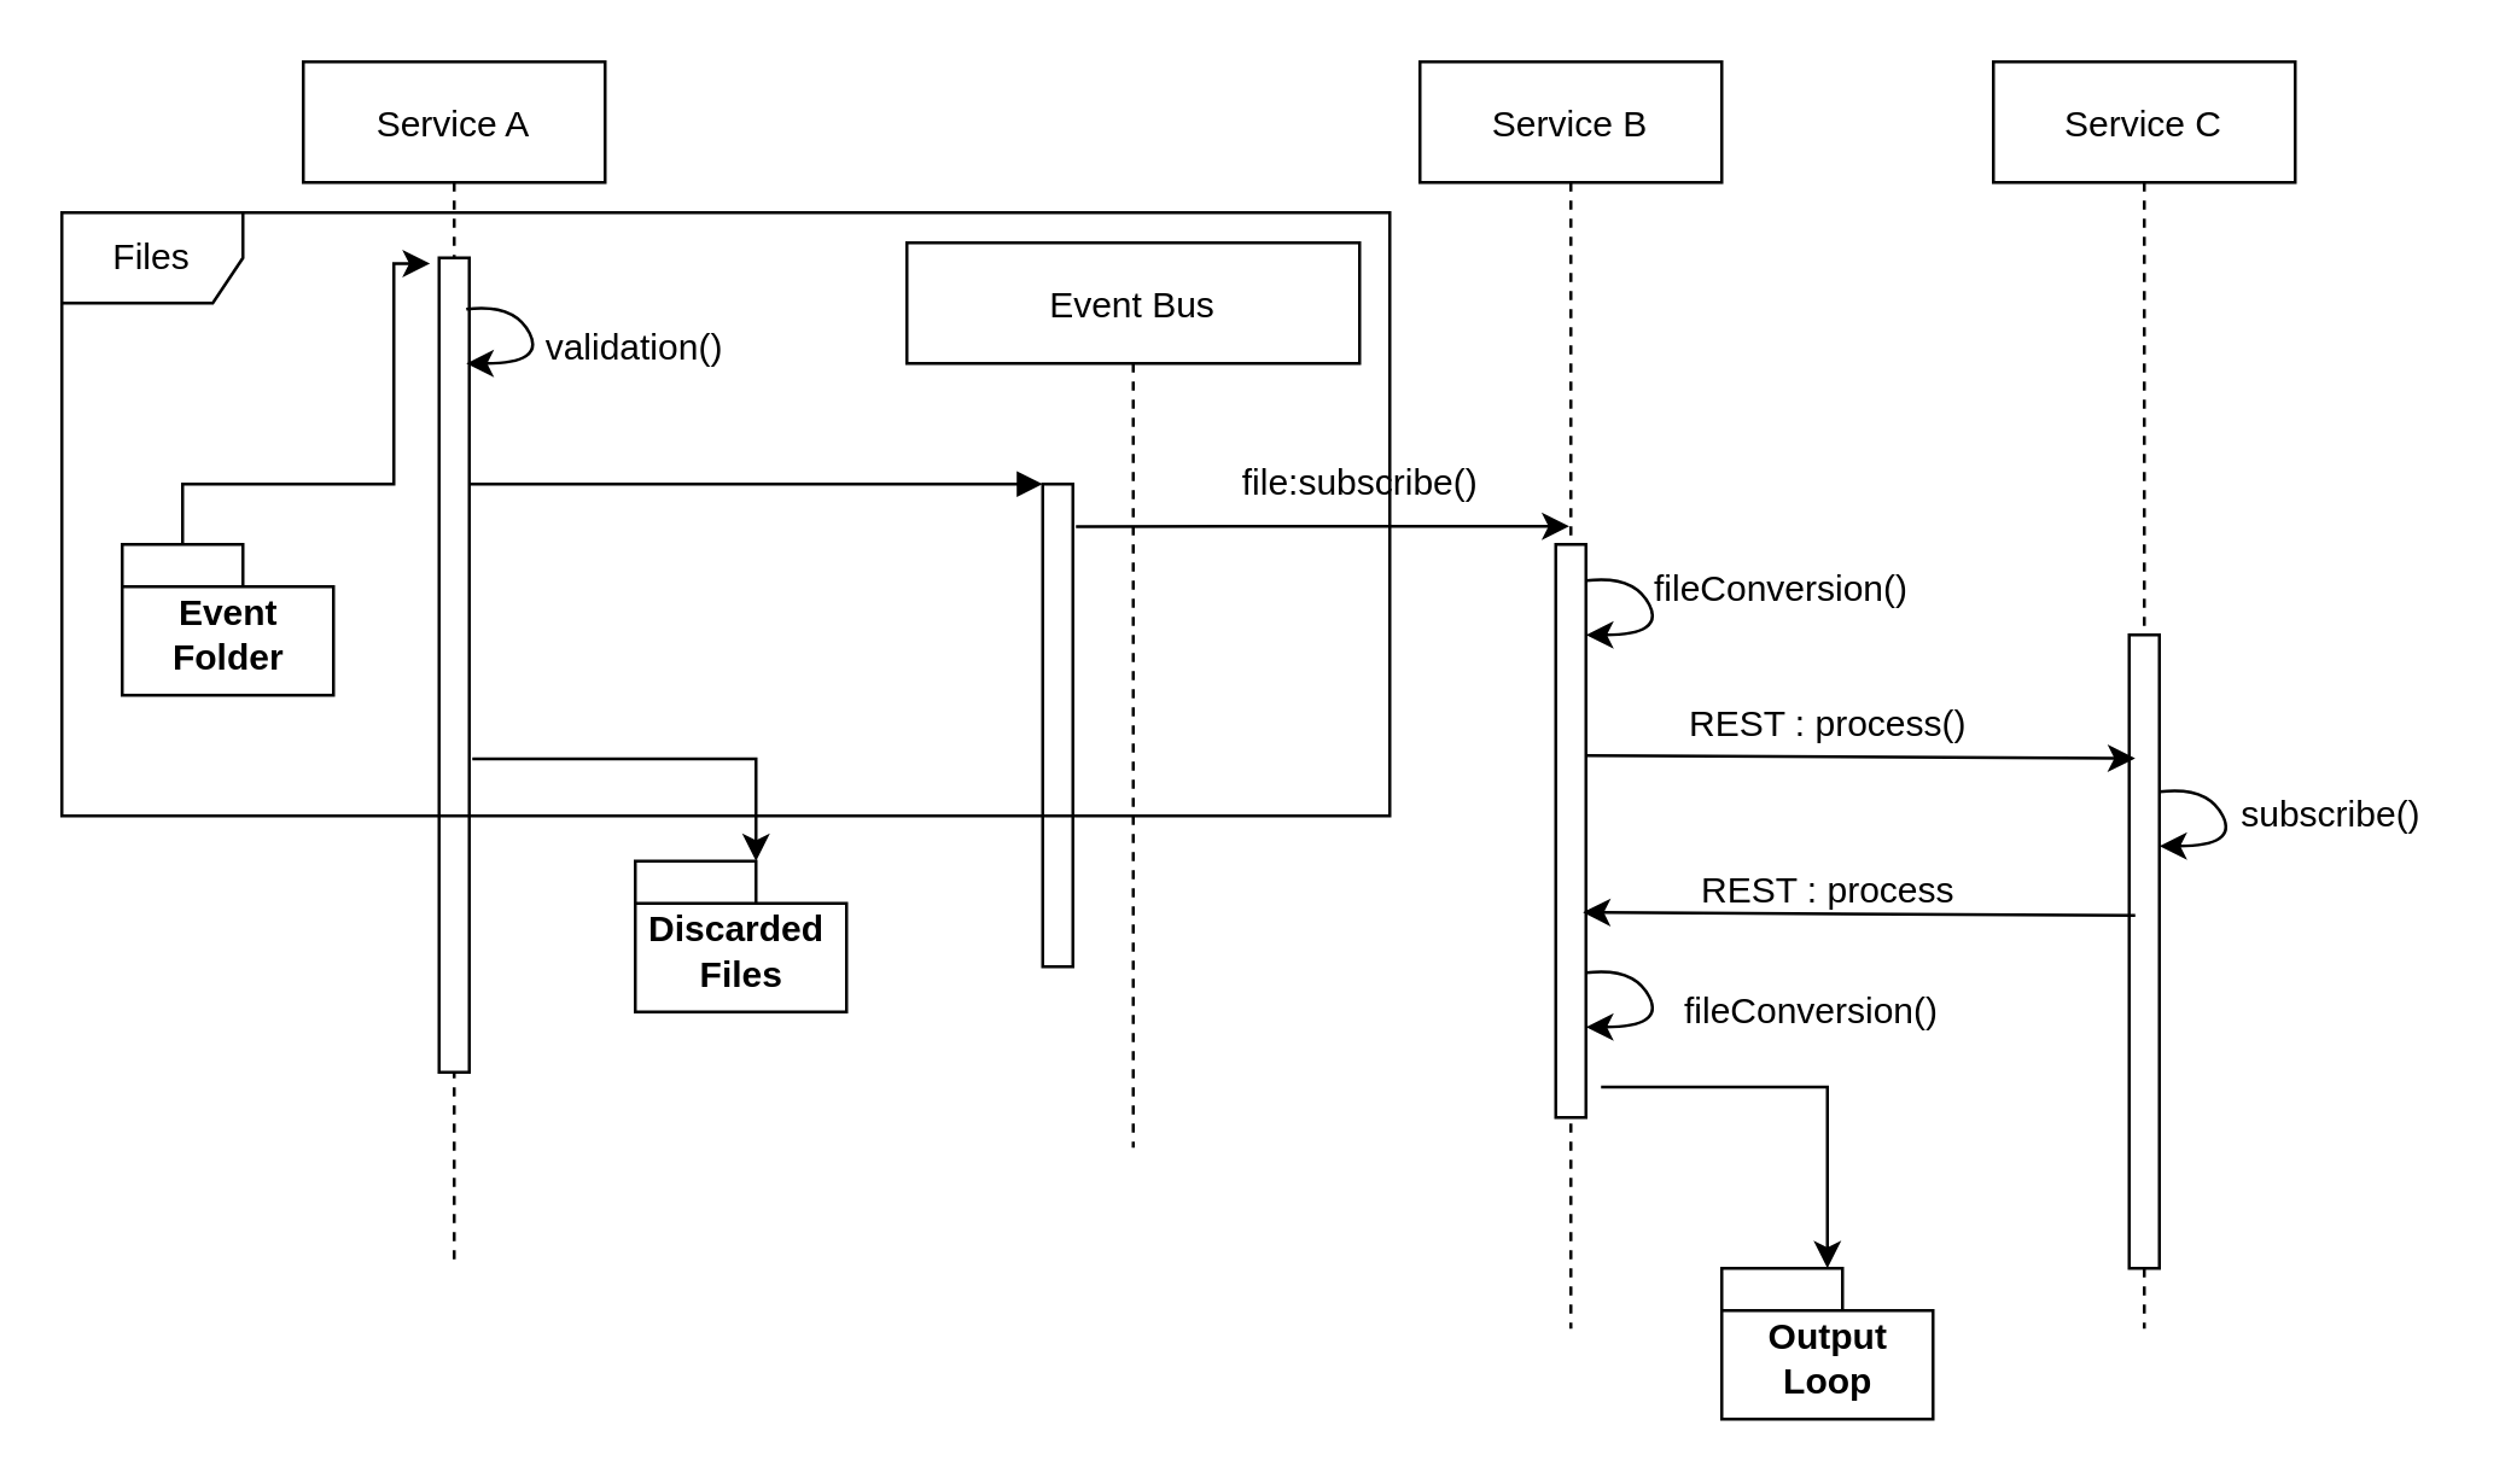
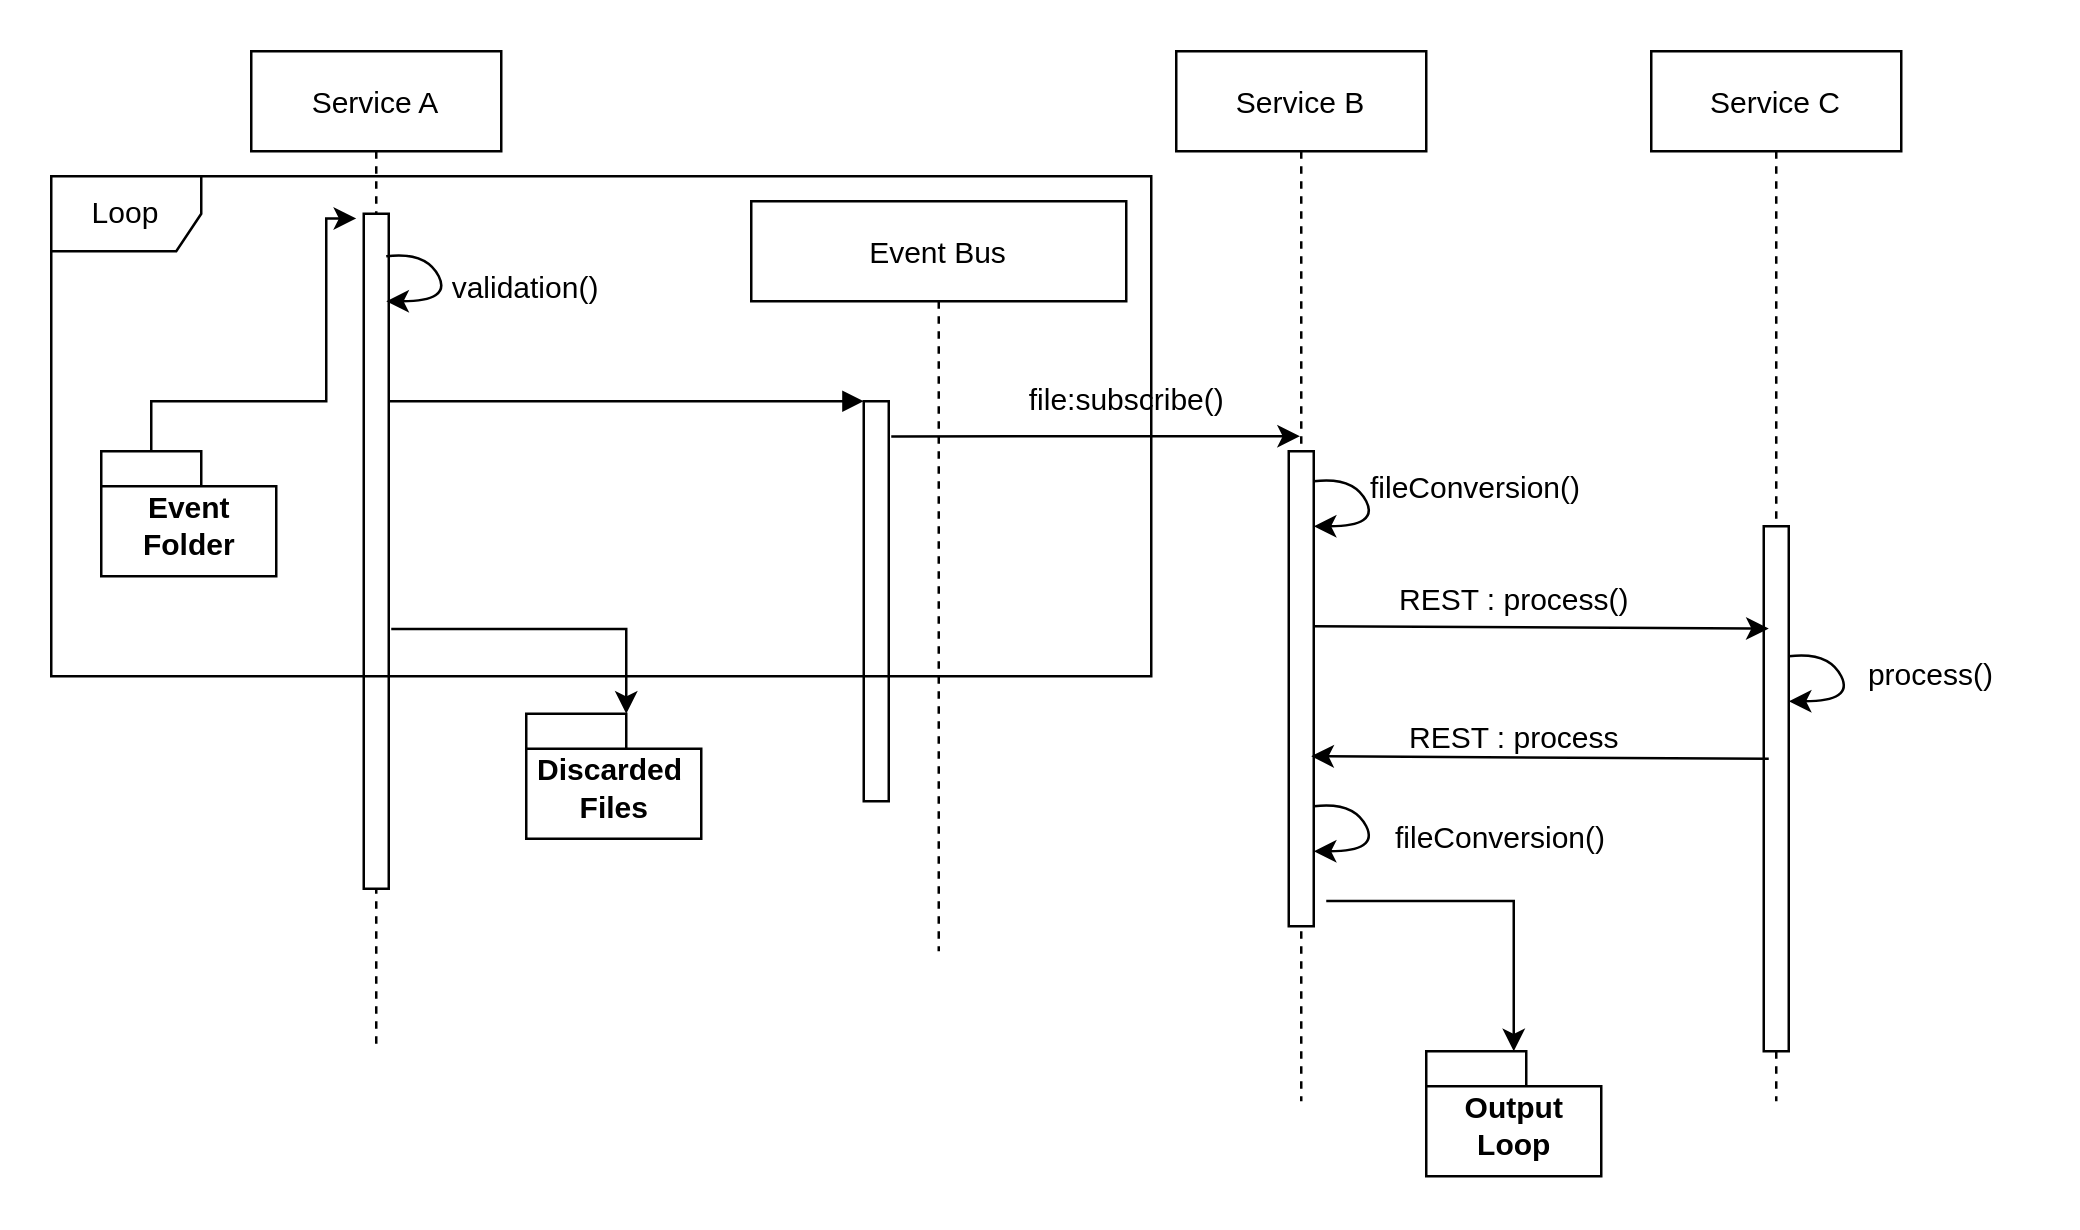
  <mxCell id="0" />
  <mxCell id="1" parent="0" />
  <mxCell id="2" value="Service A" style="shape=umlLifeline;perimeter=lifelinePerimeter;container=1;collapsible=0;recursiveResize=0;rounded=0;shadow=0;strokeWidth=1;" parent="1" vertex="1"><mxGeometry x="100" y="20" width="100" height="400" as="geometry" /></mxCell>
  <mxCell id="3" value="" style="points=[];perimeter=orthogonalPerimeter;rounded=0;shadow=0;strokeWidth=1;" parent="2" vertex="1"><mxGeometry x="45" y="65" width="10" height="270" as="geometry" /></mxCell>
  <mxCell id="4" value="Event Bus" style="shape=umlLifeline;perimeter=lifelinePerimeter;container=1;collapsible=0;recursiveResize=0;rounded=0;shadow=0;strokeWidth=1;" parent="1" vertex="1"><mxGeometry x="300" y="80" width="150" height="300" as="geometry" /></mxCell>
  <mxCell id="5" value="" style="points=[];perimeter=orthogonalPerimeter;rounded=0;shadow=0;strokeWidth=1;" parent="4" vertex="1"><mxGeometry x="45" y="80" width="10" height="160" as="geometry" /></mxCell>
- <mxCell id="6" value="Files" style="shape=umlFrame;whiteSpace=wrap;html=1;" vertex="1" parent="4"><mxGeometry x="-280" y="-10" width="440" height="200" as="geometry" /></mxCell>
+ <mxCell id="6" value="Loop" style="shape=umlFrame;whiteSpace=wrap;html=1;" vertex="1" parent="4"><mxGeometry x="-280" y="-10" width="440" height="200" as="geometry" /></mxCell>
  <mxCell id="7" value="" style="verticalAlign=bottom;endArrow=block;entryX=0;entryY=0;shadow=0;strokeWidth=1;" parent="1" source="3" target="5" edge="1"><mxGeometry relative="1" as="geometry"><mxPoint x="265" y="100" as="sourcePoint" /></mxGeometry></mxCell>
  <mxCell id="8" value="Service C" style="shape=umlLifeline;perimeter=lifelinePerimeter;container=1;collapsible=0;recursiveResize=0;rounded=0;shadow=0;strokeWidth=1;" vertex="1" parent="1"><mxGeometry x="660" y="20" width="100" height="420" as="geometry" /></mxCell>
  <mxCell id="9" value="" style="points=[];perimeter=orthogonalPerimeter;rounded=0;shadow=0;strokeWidth=1;" vertex="1" parent="8"><mxGeometry x="45" y="190" width="10" height="210" as="geometry" /></mxCell>
  <mxCell id="10" value="" style="curved=1;endArrow=classic;html=1;rounded=0;exitX=0.54;exitY=0.205;exitDx=0;exitDy=0;exitPerimeter=0;" edge="1" parent="8"><mxGeometry width="50" height="50" relative="1" as="geometry"><mxPoint x="55" y="242" as="sourcePoint" /><mxPoint x="55" y="260" as="targetPoint" /><Array as="points"><mxPoint x="71" y="240" /><mxPoint x="81" y="260" /></Array></mxGeometry></mxCell>
  <mxCell id="11" value="Service B" style="shape=umlLifeline;perimeter=lifelinePerimeter;container=1;collapsible=0;recursiveResize=0;rounded=0;shadow=0;strokeWidth=1;" vertex="1" parent="1"><mxGeometry x="470" y="20" width="100" height="420" as="geometry" /></mxCell>
  <mxCell id="12" value="" style="points=[];perimeter=orthogonalPerimeter;rounded=0;shadow=0;strokeWidth=1;" vertex="1" parent="11"><mxGeometry x="45" y="160" width="10" height="190" as="geometry" /></mxCell>
  <mxCell id="13" value="" style="curved=1;endArrow=classic;html=1;rounded=0;exitX=0.54;exitY=0.205;exitDx=0;exitDy=0;exitPerimeter=0;" edge="1" parent="11"><mxGeometry width="50" height="50" relative="1" as="geometry"><mxPoint x="55" y="172" as="sourcePoint" /><mxPoint x="55" y="190" as="targetPoint" /><Array as="points"><mxPoint x="71" y="170" /><mxPoint x="81" y="190" /></Array></mxGeometry></mxCell>
  <mxCell id="14" value="" style="endArrow=classic;html=1;rounded=0;entryX=0.2;entryY=0.195;entryDx=0;entryDy=0;entryPerimeter=0;" edge="1" parent="11" target="9"><mxGeometry width="50" height="50" relative="1" as="geometry"><mxPoint x="55" y="230" as="sourcePoint" /><mxPoint x="105" y="180" as="targetPoint" /></mxGeometry></mxCell>
  <mxCell id="15" value="" style="curved=1;endArrow=classic;html=1;rounded=0;exitX=0.54;exitY=0.205;exitDx=0;exitDy=0;exitPerimeter=0;" edge="1" parent="11"><mxGeometry width="50" height="50" relative="1" as="geometry"><mxPoint x="55" y="302" as="sourcePoint" /><mxPoint x="55" y="320" as="targetPoint" /><Array as="points"><mxPoint x="71" y="300" /><mxPoint x="81" y="320" /></Array></mxGeometry></mxCell>
  <mxCell id="16" value="" style="curved=1;endArrow=classic;html=1;rounded=0;exitX=0.54;exitY=0.205;exitDx=0;exitDy=0;exitPerimeter=0;" edge="1" parent="1" source="2"><mxGeometry width="50" height="50" relative="1" as="geometry"><mxPoint x="180" y="120" as="sourcePoint" /><mxPoint x="154" y="120" as="targetPoint" /><Array as="points"><mxPoint x="170" y="100" /><mxPoint x="180" y="120" /></Array></mxGeometry></mxCell>
  <mxCell id="17" value="validation()" style="text;html=1;strokeColor=none;fillColor=none;align=center;verticalAlign=middle;whiteSpace=wrap;rounded=0;" vertex="1" parent="1"><mxGeometry x="180" y="100" width="60" height="30" as="geometry" /></mxCell>
  <mxCell id="18" value="" style="endArrow=classic;html=1;rounded=0;exitX=1.1;exitY=0.088;exitDx=0;exitDy=0;exitPerimeter=0;" edge="1" parent="1" source="5" target="11"><mxGeometry width="50" height="50" relative="1" as="geometry"><mxPoint x="390" y="250" as="sourcePoint" /><mxPoint x="440" y="200" as="targetPoint" /><Array as="points"><mxPoint x="430" y="174" /></Array></mxGeometry></mxCell>
  <mxCell id="19" value="file:subscribe()" style="text;html=1;align=center;verticalAlign=middle;resizable=0;points=[];autosize=1;strokeColor=none;fillColor=none;" vertex="1" parent="1"><mxGeometry x="400" y="145" width="100" height="30" as="geometry" /></mxCell>
  <mxCell id="20" style="edgeStyle=orthogonalEdgeStyle;rounded=0;orthogonalLoop=1;jettySize=auto;html=1;exitX=0;exitY=0;exitDx=20;exitDy=0;exitPerimeter=0;entryX=-0.3;entryY=0.007;entryDx=0;entryDy=0;entryPerimeter=0;" edge="1" parent="1" source="21" target="3"><mxGeometry relative="1" as="geometry"><Array as="points"><mxPoint x="60" y="160" /><mxPoint x="130" y="160" /><mxPoint x="130" y="87" /></Array></mxGeometry></mxCell>
  <mxCell id="21" value="Event&lt;br&gt;Folder" style="shape=folder;fontStyle=1;spacingTop=10;tabWidth=40;tabHeight=14;tabPosition=left;html=1;" vertex="1" parent="1"><mxGeometry x="40" y="180" width="70" height="50" as="geometry" /></mxCell>
  <mxCell id="22" value="fileConversion()" style="text;html=1;strokeColor=none;fillColor=none;align=center;verticalAlign=middle;whiteSpace=wrap;rounded=0;" vertex="1" parent="1"><mxGeometry x="560" y="180" width="60" height="30" as="geometry" /></mxCell>
  <mxCell id="23" value="REST : process()" style="text;html=1;align=center;verticalAlign=middle;resizable=0;points=[];autosize=1;strokeColor=none;fillColor=none;" vertex="1" parent="1"><mxGeometry x="540" y="225" width="130" height="30" as="geometry" /></mxCell>
  <mxCell id="24" value="" style="endArrow=classic;html=1;rounded=0;entryX=0.9;entryY=0.642;entryDx=0;entryDy=0;entryPerimeter=0;exitX=0.2;exitY=0.443;exitDx=0;exitDy=0;exitPerimeter=0;" edge="1" parent="1" source="9" target="12"><mxGeometry width="50" height="50" relative="1" as="geometry"><mxPoint x="700" y="302" as="sourcePoint" /><mxPoint x="650" y="290" as="targetPoint" /></mxGeometry></mxCell>
- <mxCell id="25" value="&amp;nbsp; &amp;nbsp; &amp;nbsp; &amp;nbsp;subscribe()" style="text;html=1;align=center;verticalAlign=middle;resizable=0;points=[];autosize=1;strokeColor=none;fillColor=none;" vertex="1" parent="1"><mxGeometry x="710" y="255" width="100" height="30" as="geometry" /></mxCell>
+ <mxCell id="25" value="&amp;nbsp; &amp;nbsp; &amp;nbsp; &amp;nbsp;process()" style="text;html=1;align=center;verticalAlign=middle;resizable=0;points=[];autosize=1;strokeColor=none;fillColor=none;" vertex="1" parent="1"><mxGeometry x="710" y="255" width="100" height="30" as="geometry" /></mxCell>
  <mxCell id="26" value="REST : process" style="text;html=1;align=center;verticalAlign=middle;resizable=0;points=[];autosize=1;strokeColor=none;fillColor=none;" vertex="1" parent="1"><mxGeometry x="545" y="280" width="120" height="30" as="geometry" /></mxCell>
  <mxCell id="27" value="Output &lt;br&gt;Loop" style="shape=folder;fontStyle=1;spacingTop=10;tabWidth=40;tabHeight=14;tabPosition=left;html=1;" vertex="1" parent="1"><mxGeometry x="570" y="420" width="70" height="50" as="geometry" /></mxCell>
  <mxCell id="28" value="" style="edgeStyle=orthogonalEdgeStyle;rounded=0;orthogonalLoop=1;jettySize=auto;html=1;exitX=1.5;exitY=0.947;exitDx=0;exitDy=0;exitPerimeter=0;" edge="1" parent="1" source="12" target="27"><mxGeometry relative="1" as="geometry"><mxPoint x="530" y="370" as="sourcePoint" /></mxGeometry></mxCell>
  <mxCell id="29" value="fileConversion()" style="text;html=1;strokeColor=none;fillColor=none;align=center;verticalAlign=middle;whiteSpace=wrap;rounded=0;" vertex="1" parent="1"><mxGeometry x="570" y="320" width="60" height="30" as="geometry" /></mxCell>
  <mxCell id="30" value="Discarded&amp;nbsp;&lt;br&gt;Files" style="shape=folder;fontStyle=1;spacingTop=10;tabWidth=40;tabHeight=14;tabPosition=left;html=1;" vertex="1" parent="1"><mxGeometry x="210" y="285" width="70" height="50" as="geometry" /></mxCell>
  <mxCell id="31" style="edgeStyle=orthogonalEdgeStyle;rounded=0;orthogonalLoop=1;jettySize=auto;html=1;exitX=1.1;exitY=0.615;exitDx=0;exitDy=0;exitPerimeter=0;entryX=0;entryY=0;entryDx=40;entryDy=0;entryPerimeter=0;" edge="1" parent="1" source="3" target="30"><mxGeometry relative="1" as="geometry" /></mxCell>
